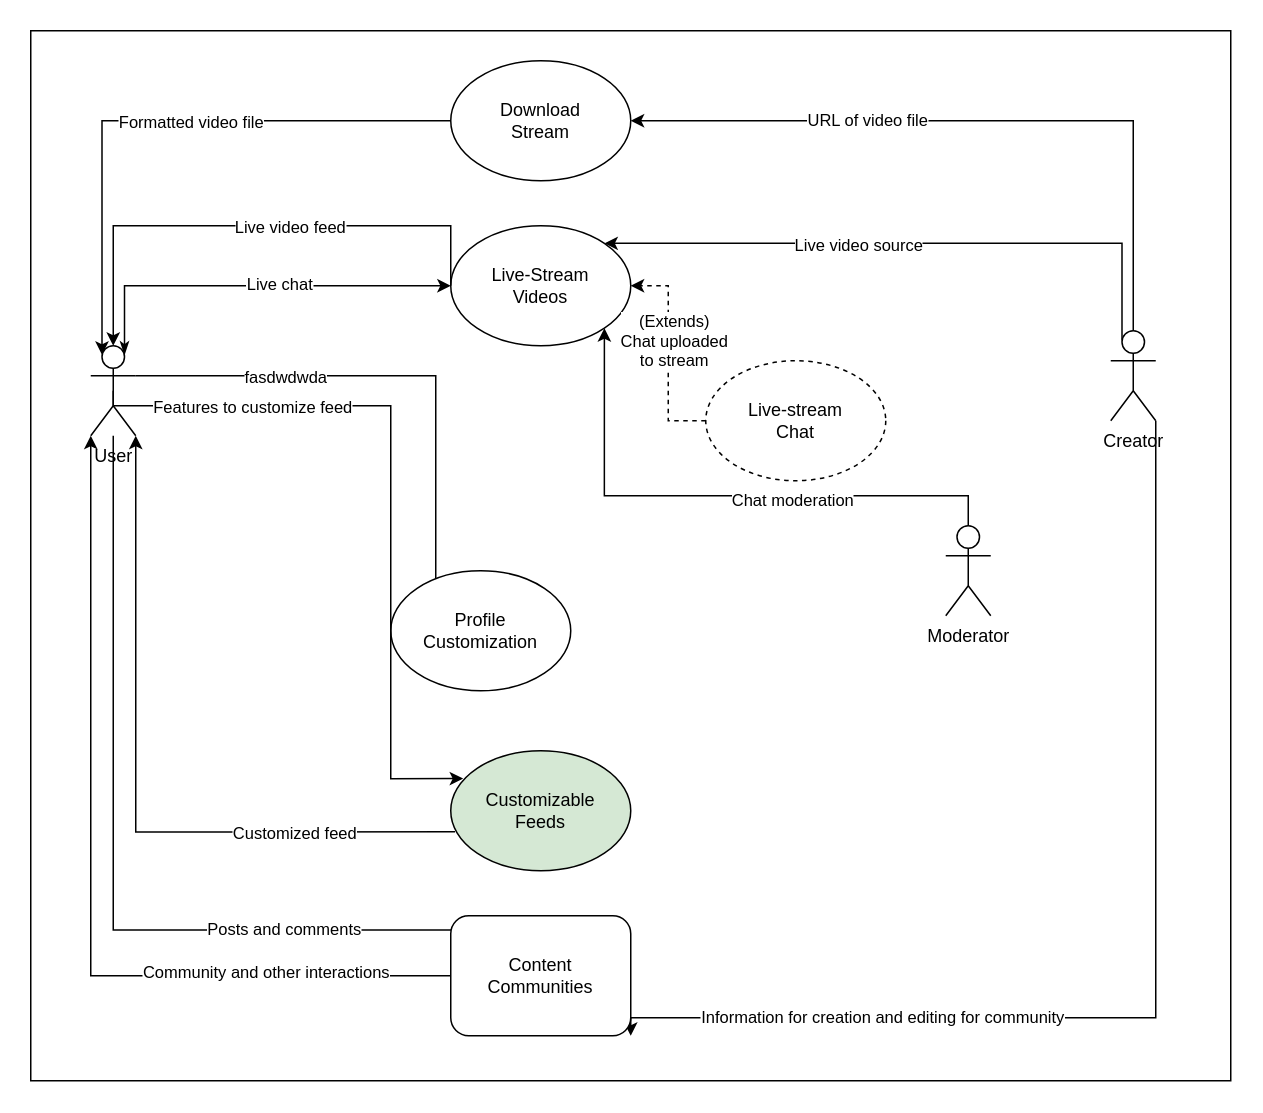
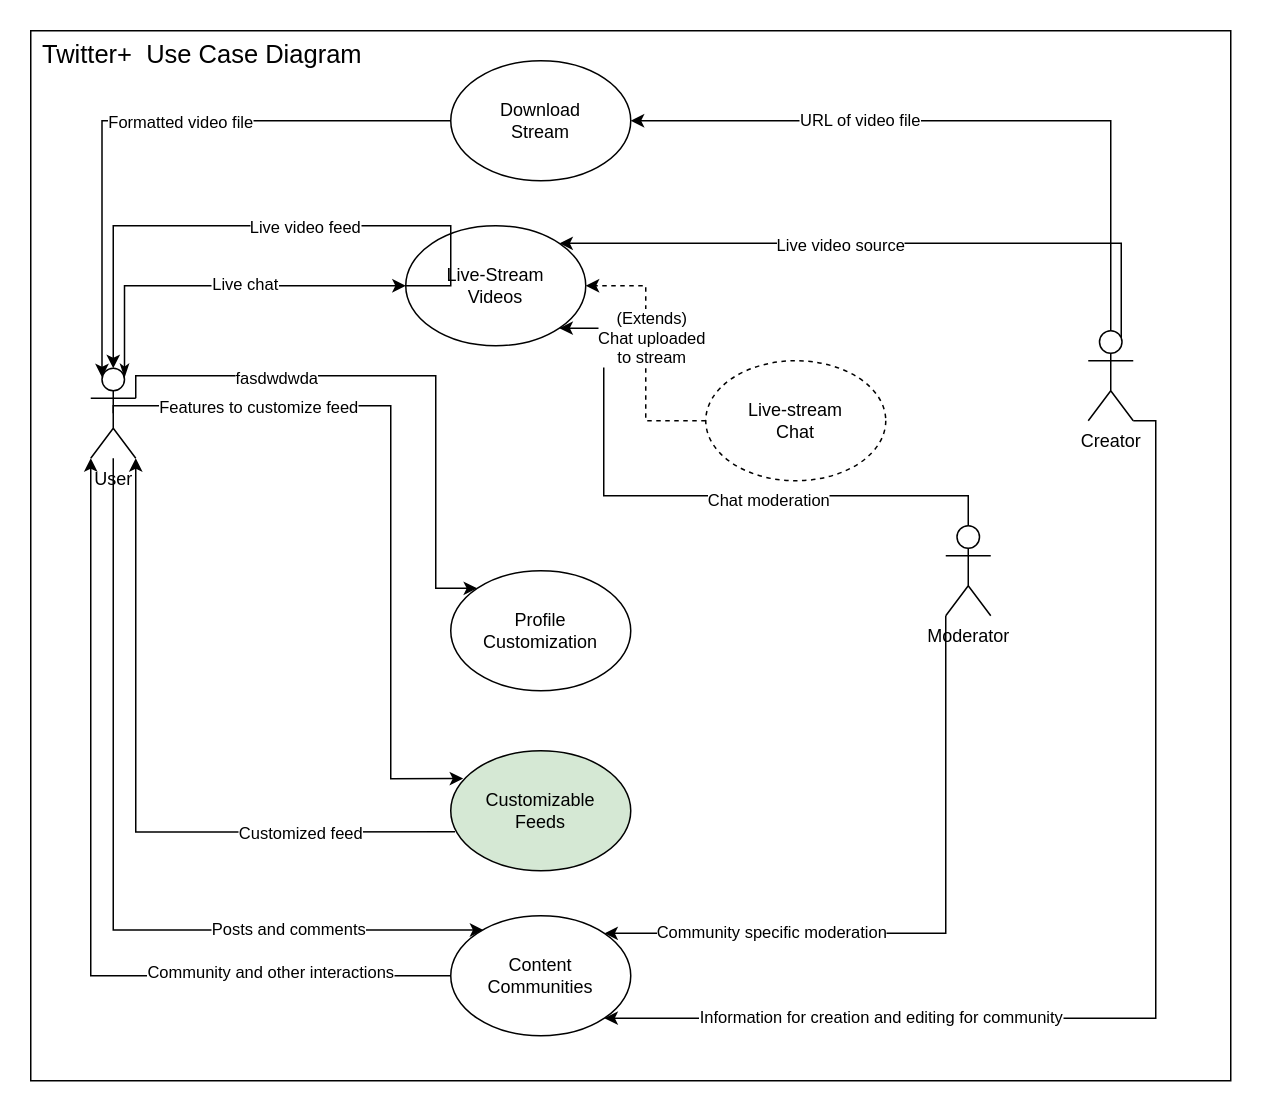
  <mxCell id="0" />
  <mxCell id="1" parent="0" />
  <mxCell id="2" value="" style="rounded=0;whiteSpace=wrap;html=1;" parent="1" vertex="1"><mxGeometry x="20" width="800" height="700" as="geometry" y="20" /></mxCell>
  <mxCell id="3" style="edgeStyle=orthogonalEdgeStyle;rounded=0;orthogonalLoop=1;jettySize=auto;html=1;exitX=0.75;exitY=0.1;exitDx=0;exitDy=0;exitPerimeter=0;entryX=0;entryY=0.5;entryDx=0;entryDy=0;startArrow=classicThin;startFill=1;" parent="1" source="9" target="23" edge="1"><mxGeometry relative="1" as="geometry"><Array as="points"><mxPoint x="83" y="190" /></Array></mxGeometry></mxCell>
  <mxCell id="4" value="Live chat" style="edgeLabel;html=1;align=center;verticalAlign=middle;resizable=0;points=[];" parent="3" vertex="1" connectable="0"><mxGeometry x="0.133" y="2" relative="1" as="geometry"><mxPoint as="offset" /></mxGeometry></mxCell>
  <mxCell id="5" style="edgeStyle=orthogonalEdgeStyle;rounded=0;orthogonalLoop=1;jettySize=auto;html=1;exitX=1;exitY=0.333;exitDx=0;exitDy=0;exitPerimeter=0;entryX=0;entryY=0;entryDx=0;entryDy=0;" parent="1" source="9" target="24" edge="1"><mxGeometry relative="1" as="geometry"><Array as="points"><mxPoint x="290" y="250" /><mxPoint x="290" y="392" /></Array></mxGeometry></mxCell>
  <mxCell id="6" value="fasdwdwda" style="edgeLabel;html=1;align=center;verticalAlign=middle;resizable=0;points=[];" parent="5" vertex="1" connectable="0"><mxGeometry x="-0.437" y="-1" relative="1" as="geometry"><mxPoint as="offset" /></mxGeometry></mxCell>
  <mxCell id="7" style="edgeStyle=orthogonalEdgeStyle;rounded=0;orthogonalLoop=1;jettySize=auto;html=1;entryX=0.181;entryY=0.119;entryDx=0;entryDy=0;entryPerimeter=0;" parent="1" source="9" target="28" edge="1"><mxGeometry relative="1" as="geometry"><mxPoint x="75" y="360" as="sourcePoint" /><Array as="points"><mxPoint x="75" y="620" /></Array></mxGeometry></mxCell>
  <mxCell id="8" value="Posts and comments" style="edgeLabel;html=1;align=center;verticalAlign=middle;resizable=0;points=[];" parent="7" vertex="1" connectable="0"><mxGeometry x="0.536" y="1" relative="1" as="geometry"><mxPoint as="offset" /></mxGeometry></mxCell>
- <mxCell id="9" value="User" style="shape=umlActor;verticalLabelPosition=bottom;verticalAlign=top;html=1;outlineConnect=0;" parent="1" vertex="1"><mxGeometry x="60" y="230" width="30" height="60" as="geometry" /></mxCell>
+ <mxCell id="9" value="User" style="shape=umlActor;verticalLabelPosition=bottom;verticalAlign=top;html=1;outlineConnect=0;" parent="1" vertex="1"><mxGeometry x="60" y="245" width="30" height="60" as="geometry" /></mxCell>
  <mxCell id="10" style="edgeStyle=orthogonalEdgeStyle;rounded=0;orthogonalLoop=1;jettySize=auto;html=1;exitX=0.5;exitY=0;exitDx=0;exitDy=0;exitPerimeter=0;entryX=1;entryY=0.5;entryDx=0;entryDy=0;" parent="1" source="16" target="22" edge="1"><mxGeometry relative="1" as="geometry" /></mxCell>
  <mxCell id="11" value="URL of video file" style="edgeLabel;html=1;align=center;verticalAlign=middle;resizable=0;points=[];" parent="10" vertex="1" connectable="0"><mxGeometry x="0.34" y="-1" relative="1" as="geometry"><mxPoint as="offset" /></mxGeometry></mxCell>
  <mxCell id="12" style="edgeStyle=orthogonalEdgeStyle;rounded=0;orthogonalLoop=1;jettySize=auto;html=1;exitX=0.25;exitY=0.1;exitDx=0;exitDy=0;exitPerimeter=0;entryX=1;entryY=0;entryDx=0;entryDy=0;" parent="1" source="16" target="23" edge="1"><mxGeometry relative="1" as="geometry"><Array as="points"><mxPoint x="747" y="162" /></Array></mxGeometry></mxCell>
  <mxCell id="13" value="Live video source" style="edgeLabel;html=1;align=center;verticalAlign=middle;resizable=0;points=[];" parent="12" vertex="1" connectable="0"><mxGeometry x="0.173" y="1" relative="1" as="geometry"><mxPoint as="offset" /></mxGeometry></mxCell>
  <mxCell id="14" style="edgeStyle=orthogonalEdgeStyle;rounded=0;orthogonalLoop=1;jettySize=auto;html=1;exitX=1;exitY=1;exitDx=0;exitDy=0;exitPerimeter=0;entryX=1;entryY=1;entryDx=0;entryDy=0;" parent="1" source="16" target="28" edge="1"><mxGeometry relative="1" as="geometry"><Array as="points"><mxPoint x="770" y="678" /></Array></mxGeometry></mxCell>
  <mxCell id="15" value="Information for creation and editing for community" style="edgeLabel;html=1;align=center;verticalAlign=middle;resizable=0;points=[];" parent="14" vertex="1" connectable="0"><mxGeometry x="0.529" y="-1" relative="1" as="geometry"><mxPoint as="offset" /></mxGeometry></mxCell>
- <mxCell id="16" value="Creator" style="shape=umlActor;verticalLabelPosition=bottom;verticalAlign=top;html=1;outlineConnect=0;" parent="1" vertex="1"><mxGeometry x="740" y="220" width="30" height="60" as="geometry" /></mxCell>
+ <mxCell id="16" value="Creator" style="shape=umlActor;verticalLabelPosition=bottom;verticalAlign=top;html=1;outlineConnect=0;" parent="1" vertex="1"><mxGeometry x="725" y="220" width="30" height="60" as="geometry" /></mxCell>
  <mxCell id="17" style="edgeStyle=orthogonalEdgeStyle;rounded=0;orthogonalLoop=1;jettySize=auto;html=1;exitX=0.5;exitY=0;exitDx=0;exitDy=0;exitPerimeter=0;entryX=1;entryY=1;entryDx=0;entryDy=0;" parent="1" source="21" target="23" edge="1"><mxGeometry relative="1" as="geometry"><Array as="points"><mxPoint x="645" y="330" /><mxPoint x="402" y="330" /></Array></mxGeometry></mxCell>
  <mxCell id="18" value="Chat moderation" style="edgeLabel;html=1;align=center;verticalAlign=middle;resizable=0;points=[];" parent="17" vertex="1" connectable="0"><mxGeometry x="0.044" y="2" relative="1" as="geometry"><mxPoint x="57" as="offset" /></mxGeometry></mxCell>
+ <mxCell id="19" style="edgeStyle=orthogonalEdgeStyle;rounded=0;orthogonalLoop=1;jettySize=auto;html=1;exitX=0;exitY=1;exitDx=0;exitDy=0;exitPerimeter=0;entryX=1;entryY=0;entryDx=0;entryDy=0;" parent="1" source="21" target="28" edge="1"><mxGeometry relative="1" as="geometry"><Array as="points"><mxPoint x="630" y="622" /></Array></mxGeometry></mxCell>
+ <mxCell id="20" value="Community specific moderation" style="edgeLabel;html=1;align=center;verticalAlign=middle;resizable=0;points=[];" parent="19" vertex="1" connectable="0"><mxGeometry x="0.493" y="-1" relative="1" as="geometry"><mxPoint as="offset" /></mxGeometry></mxCell>
  <mxCell id="21" value="Moderator" style="shape=umlActor;verticalLabelPosition=bottom;verticalAlign=top;html=1;outlineConnect=0;" parent="1" vertex="1"><mxGeometry x="630" y="350" width="30" height="60" as="geometry" /></mxCell>
  <mxCell id="22" value="Download&lt;br&gt;Stream" style="ellipse;whiteSpace=wrap;html=1;" parent="1" vertex="1"><mxGeometry x="300" y="40" width="120" height="80" as="geometry" /></mxCell>
- <mxCell id="23" value="Live-Stream&lt;br&gt;Videos" style="ellipse;whiteSpace=wrap;html=1;" parent="1" vertex="1"><mxGeometry x="300" y="150" width="120" height="80" as="geometry" /></mxCell>
- <mxCell id="24" value="Profile&lt;br&gt;Customization" style="ellipse;whiteSpace=wrap;html=1;" parent="1" vertex="1"><mxGeometry x="260" y="380" width="120" height="80" as="geometry" /></mxCell>
+ <mxCell id="23" value="Live-Stream&lt;br&gt;Videos" style="ellipse;whiteSpace=wrap;html=1;" parent="1" vertex="1"><mxGeometry x="270" y="150" width="120" height="80" as="geometry" /></mxCell>
+ <mxCell id="24" value="Profile&lt;br&gt;Customization" style="ellipse;whiteSpace=wrap;html=1;" parent="1" vertex="1"><mxGeometry x="300" y="380" width="120" height="80" as="geometry" /></mxCell>
  <mxCell id="25" value="Customizable&lt;br&gt;Feeds" style="ellipse;whiteSpace=wrap;html=1;fillColor=#d5e8d4;" parent="1" vertex="1"><mxGeometry x="300" y="500" width="120" height="80" as="geometry" /></mxCell>
  <mxCell id="26" style="edgeStyle=orthogonalEdgeStyle;rounded=0;orthogonalLoop=1;jettySize=auto;html=1;exitX=0;exitY=0.5;exitDx=0;exitDy=0;entryX=0;entryY=1;entryDx=0;entryDy=0;entryPerimeter=0;" parent="1" source="28" target="9" edge="1"><mxGeometry relative="1" as="geometry"><mxPoint x="30" y="300" as="targetPoint" /></mxGeometry></mxCell>
  <mxCell id="27" value="Community and other interactions" style="edgeLabel;html=1;align=center;verticalAlign=middle;resizable=0;points=[];" parent="26" vertex="1" connectable="0"><mxGeometry x="-0.588" y="-3" relative="1" as="geometry"><mxPoint as="offset" /></mxGeometry></mxCell>
- <mxCell id="28" value="Content&lt;br&gt;Communities" style="whiteSpace=wrap;html=1;rounded=1;" parent="1" vertex="1"><mxGeometry x="300" y="610" width="120" height="80" as="geometry" /></mxCell>
+ <mxCell id="28" value="Content&lt;br&gt;Communities" style="ellipse;whiteSpace=wrap;html=1;" parent="1" vertex="1"><mxGeometry x="300" y="610" width="120" height="80" as="geometry" /></mxCell>
  <mxCell id="29" style="edgeStyle=orthogonalEdgeStyle;rounded=0;orthogonalLoop=1;jettySize=auto;html=1;exitX=0;exitY=0.5;exitDx=0;exitDy=0;entryX=0.25;entryY=0.1;entryDx=0;entryDy=0;entryPerimeter=0;" parent="1" source="22" target="9" edge="1"><mxGeometry relative="1" as="geometry" /></mxCell>
  <mxCell id="30" value="Formatted video file" style="edgeLabel;html=1;align=center;verticalAlign=middle;resizable=0;points=[];" parent="29" vertex="1" connectable="0"><mxGeometry x="-0.104" relative="1" as="geometry"><mxPoint as="offset" /></mxGeometry></mxCell>
  <mxCell id="31" style="edgeStyle=orthogonalEdgeStyle;rounded=0;orthogonalLoop=1;jettySize=auto;html=1;exitX=0;exitY=0.5;exitDx=0;exitDy=0;entryX=0.5;entryY=0;entryDx=0;entryDy=0;entryPerimeter=0;" parent="1" source="23" target="9" edge="1"><mxGeometry relative="1" as="geometry"><Array as="points"><mxPoint x="300" y="150" /><mxPoint x="75" y="150" /></Array></mxGeometry></mxCell>
  <mxCell id="32" value="Live video feed" style="edgeLabel;html=1;align=center;verticalAlign=middle;resizable=0;points=[];" parent="31" vertex="1" connectable="0"><mxGeometry x="-0.141" relative="1" as="geometry"><mxPoint as="offset" /></mxGeometry></mxCell>
  <mxCell id="33" style="edgeStyle=orthogonalEdgeStyle;rounded=0;orthogonalLoop=1;jettySize=auto;html=1;exitX=0;exitY=0.5;exitDx=0;exitDy=0;entryX=1;entryY=0.5;entryDx=0;entryDy=0;dashed=1;" parent="1" source="35" target="23" edge="1"><mxGeometry relative="1" as="geometry" /></mxCell>
  <mxCell id="34" value="(Extends)&lt;br&gt;Chat uploaded&lt;br&gt;to stream" style="edgeLabel;html=1;align=center;verticalAlign=middle;resizable=0;points=[];" parent="33" vertex="1" connectable="0"><mxGeometry x="0.124" y="-3" relative="1" as="geometry"><mxPoint as="offset" /></mxGeometry></mxCell>
  <mxCell id="35" value="Live-stream&lt;br&gt;Chat" style="ellipse;whiteSpace=wrap;html=1;dashed=1;" parent="1" vertex="1"><mxGeometry x="470" y="240" width="120" height="80" as="geometry" /></mxCell>
  <mxCell id="36" style="edgeStyle=orthogonalEdgeStyle;rounded=0;orthogonalLoop=1;jettySize=auto;html=1;exitX=0.5;exitY=0.5;exitDx=0;exitDy=0;exitPerimeter=0;entryX=0.069;entryY=0.232;entryDx=0;entryDy=0;entryPerimeter=0;" parent="1" source="9" target="25" edge="1"><mxGeometry relative="1" as="geometry"><Array as="points"><mxPoint x="75" y="270" /><mxPoint x="260" y="270" /><mxPoint x="260" y="519" /></Array></mxGeometry></mxCell>
  <mxCell id="37" value="Features to customize feed" style="edgeLabel;html=1;align=center;verticalAlign=middle;resizable=0;points=[];" parent="36" vertex="1" connectable="0"><mxGeometry x="-0.584" relative="1" as="geometry"><mxPoint as="offset" /></mxGeometry></mxCell>
  <mxCell id="38" style="edgeStyle=orthogonalEdgeStyle;rounded=0;orthogonalLoop=1;jettySize=auto;html=1;exitX=1;exitY=1;exitDx=0;exitDy=0;exitPerimeter=0;entryX=0.024;entryY=0.676;entryDx=0;entryDy=0;entryPerimeter=0;startArrow=classic;startFill=1;endArrow=none;endFill=0;" parent="1" source="9" target="25" edge="1"><mxGeometry relative="1" as="geometry"><Array as="points"><mxPoint x="90" y="554" /></Array></mxGeometry></mxCell>
  <mxCell id="39" value="Customized feed" style="edgeLabel;html=1;align=center;verticalAlign=middle;resizable=0;points=[];" parent="38" vertex="1" connectable="0"><mxGeometry x="0.553" relative="1" as="geometry"><mxPoint as="offset" /></mxGeometry></mxCell>
+ <mxCell id="40" value="&lt;div style=&quot;font-size: 17px;&quot;&gt;&lt;span style=&quot;background-color: initial; font-size: 17px;&quot;&gt;Twitter+&amp;nbsp; Use Case Diagram&lt;/span&gt;&lt;/div&gt;" style="text;html=1;strokeColor=none;fillColor=none;align=left;verticalAlign=top;whiteSpace=wrap;rounded=0;fontSize=17;" parent="1" vertex="1"><mxGeometry x="26" width="224" height="40" as="geometry" y="20" /></mxCell>
